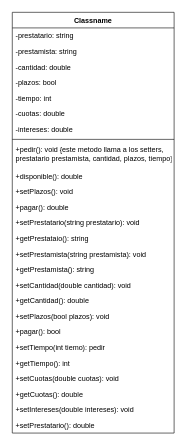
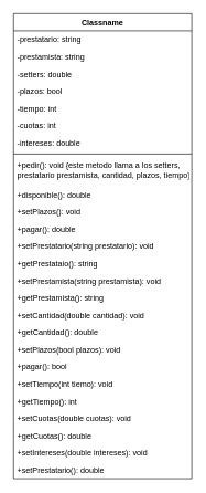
  <mxCell id="0" />
  <mxCell id="1" parent="0" />
  <mxCell id="2" value="Classname" style="swimlane;fontStyle=1;align=center;verticalAlign=top;childLayout=stackLayout;horizontal=1;startSize=26;horizontalStack=0;resizeParent=1;resizeParentMax=0;resizeLast=0;collapsible=1;marginBottom=0;" vertex="1" parent="1"><mxGeometry x="20" y="20" width="270" height="702" as="geometry" /></mxCell>
  <mxCell id="3" value="-prestatario: string  " style="text;strokeColor=none;fillColor=none;align=left;verticalAlign=top;spacingLeft=4;spacingRight=4;overflow=hidden;rotatable=0;points=[[0,0.5],[1,0.5]];portConstraint=eastwest;" vertex="1" parent="2"><mxGeometry y="26" width="270" height="26" as="geometry" /></mxCell>
  <mxCell id="4" value="-prestamista: string" style="text;strokeColor=none;fillColor=none;align=left;verticalAlign=top;spacingLeft=4;spacingRight=4;overflow=hidden;rotatable=0;points=[[0,0.5],[1,0.5]];portConstraint=eastwest;" vertex="1" parent="2"><mxGeometry y="52" width="270" height="26" as="geometry" /></mxCell>
- <mxCell id="5" value="-cantidad: double" style="text;strokeColor=none;fillColor=none;align=left;verticalAlign=top;spacingLeft=4;spacingRight=4;overflow=hidden;rotatable=0;points=[[0,0.5],[1,0.5]];portConstraint=eastwest;" vertex="1" parent="2"><mxGeometry y="78" width="270" height="26" as="geometry" /></mxCell>
+ <mxCell id="5" value="-setters: double" style="text;strokeColor=none;fillColor=none;align=left;verticalAlign=top;spacingLeft=4;spacingRight=4;overflow=hidden;rotatable=0;points=[[0,0.5],[1,0.5]];portConstraint=eastwest;" vertex="1" parent="2"><mxGeometry y="78" width="270" height="26" as="geometry" /></mxCell>
  <mxCell id="6" value="-plazos: bool" style="text;strokeColor=none;fillColor=none;align=left;verticalAlign=top;spacingLeft=4;spacingRight=4;overflow=hidden;rotatable=0;points=[[0,0.5],[1,0.5]];portConstraint=eastwest;" vertex="1" parent="2"><mxGeometry y="104" width="270" height="26" as="geometry" /></mxCell>
  <mxCell id="7" value="-tiempo: int" style="text;strokeColor=none;fillColor=none;align=left;verticalAlign=top;spacingLeft=4;spacingRight=4;overflow=hidden;rotatable=0;points=[[0,0.5],[1,0.5]];portConstraint=eastwest;" vertex="1" parent="2"><mxGeometry y="130" width="270" height="26" as="geometry" /></mxCell>
- <mxCell id="8" value="-cuotas: double" style="text;strokeColor=none;fillColor=none;align=left;verticalAlign=top;spacingLeft=4;spacingRight=4;overflow=hidden;rotatable=0;points=[[0,0.5],[1,0.5]];portConstraint=eastwest;" vertex="1" parent="2"><mxGeometry y="156" width="270" height="26" as="geometry" /></mxCell>
+ <mxCell id="8" value="-cuotas: int" style="text;strokeColor=none;fillColor=none;align=left;verticalAlign=top;spacingLeft=4;spacingRight=4;overflow=hidden;rotatable=0;points=[[0,0.5],[1,0.5]];portConstraint=eastwest;" vertex="1" parent="2"><mxGeometry y="156" width="270" height="26" as="geometry" /></mxCell>
  <mxCell id="9" value="-intereses: double" style="text;strokeColor=none;fillColor=none;align=left;verticalAlign=top;spacingLeft=4;spacingRight=4;overflow=hidden;rotatable=0;points=[[0,0.5],[1,0.5]];portConstraint=eastwest;" vertex="1" parent="2"><mxGeometry y="182" width="270" height="26" as="geometry" /></mxCell>
  <mxCell id="10" value="" style="line;strokeWidth=1;fillColor=none;align=left;verticalAlign=middle;spacingTop=-1;spacingLeft=3;spacingRight=3;rotatable=0;labelPosition=right;points=[];portConstraint=eastwest;strokeColor=inherit;" vertex="1" parent="2"><mxGeometry y="208" width="270" height="8" as="geometry" /></mxCell>
  <mxCell id="11" value="+pedir(): void {este metodo llama a los setters,&#10;prestatario prestamista, cantidad, plazos, tiempo}" style="text;strokeColor=none;fillColor=none;align=left;verticalAlign=top;spacingLeft=4;spacingRight=4;overflow=hidden;rotatable=0;points=[[0,0.5],[1,0.5]];portConstraint=eastwest;" vertex="1" parent="2"><mxGeometry y="216" width="270" height="44" as="geometry" /></mxCell>
  <mxCell id="12" value="+disponible(): double " style="text;strokeColor=none;fillColor=none;align=left;verticalAlign=top;spacingLeft=4;spacingRight=4;overflow=hidden;rotatable=0;points=[[0,0.5],[1,0.5]];portConstraint=eastwest;" vertex="1" parent="2"><mxGeometry y="260" width="270" height="26" as="geometry" /></mxCell>
  <mxCell id="13" value="+setPlazos(): void" style="text;strokeColor=none;fillColor=none;align=left;verticalAlign=top;spacingLeft=4;spacingRight=4;overflow=hidden;rotatable=0;points=[[0,0.5],[1,0.5]];portConstraint=eastwest;" vertex="1" parent="2"><mxGeometry y="286" width="270" height="26" as="geometry" /></mxCell>
  <mxCell id="14" value="+pagar(): double" style="text;strokeColor=none;fillColor=none;align=left;verticalAlign=top;spacingLeft=4;spacingRight=4;overflow=hidden;rotatable=0;points=[[0,0.5],[1,0.5]];portConstraint=eastwest;" vertex="1" parent="2"><mxGeometry y="312" width="270" height="26" as="geometry" /></mxCell>
  <mxCell id="15" value="+setPrestatario(string prestatario): void" style="text;strokeColor=none;fillColor=none;align=left;verticalAlign=top;spacingLeft=4;spacingRight=4;overflow=hidden;rotatable=0;points=[[0,0.5],[1,0.5]];portConstraint=eastwest;" vertex="1" parent="2"><mxGeometry y="338" width="270" height="26" as="geometry" /></mxCell>
  <mxCell id="16" value="+getPrestataio(): string" style="text;strokeColor=none;fillColor=none;align=left;verticalAlign=top;spacingLeft=4;spacingRight=4;overflow=hidden;rotatable=0;points=[[0,0.5],[1,0.5]];portConstraint=eastwest;" vertex="1" parent="2"><mxGeometry y="364" width="270" height="26" as="geometry" /></mxCell>
  <mxCell id="17" value="+setPrestamista(string prestamista): void" style="text;strokeColor=none;fillColor=none;align=left;verticalAlign=top;spacingLeft=4;spacingRight=4;overflow=hidden;rotatable=0;points=[[0,0.5],[1,0.5]];portConstraint=eastwest;" vertex="1" parent="2"><mxGeometry y="390" width="270" height="26" as="geometry" /></mxCell>
  <mxCell id="18" value="+getPrestamista(): string" style="text;strokeColor=none;fillColor=none;align=left;verticalAlign=top;spacingLeft=4;spacingRight=4;overflow=hidden;rotatable=0;points=[[0,0.5],[1,0.5]];portConstraint=eastwest;" vertex="1" parent="2"><mxGeometry y="416" width="270" height="26" as="geometry" /></mxCell>
  <mxCell id="19" value="+setCantidad(double cantidad): void" style="text;strokeColor=none;fillColor=none;align=left;verticalAlign=top;spacingLeft=4;spacingRight=4;overflow=hidden;rotatable=0;points=[[0,0.5],[1,0.5]];portConstraint=eastwest;" vertex="1" parent="2"><mxGeometry y="442" width="270" height="26" as="geometry" /></mxCell>
  <mxCell id="20" value="+getCantidad(): double" style="text;strokeColor=none;fillColor=none;align=left;verticalAlign=top;spacingLeft=4;spacingRight=4;overflow=hidden;rotatable=0;points=[[0,0.5],[1,0.5]];portConstraint=eastwest;" vertex="1" parent="2"><mxGeometry y="468" width="270" height="26" as="geometry" /></mxCell>
  <mxCell id="21" value="+setPlazos(bool plazos): void" style="text;strokeColor=none;fillColor=none;align=left;verticalAlign=top;spacingLeft=4;spacingRight=4;overflow=hidden;rotatable=0;points=[[0,0.5],[1,0.5]];portConstraint=eastwest;" vertex="1" parent="2"><mxGeometry y="494" width="270" height="26" as="geometry" /></mxCell>
  <mxCell id="22" value="+pagar(): bool" style="text;strokeColor=none;fillColor=none;align=left;verticalAlign=top;spacingLeft=4;spacingRight=4;overflow=hidden;rotatable=0;points=[[0,0.5],[1,0.5]];portConstraint=eastwest;" vertex="1" parent="2"><mxGeometry y="520" width="270" height="26" as="geometry" /></mxCell>
- <mxCell id="23" value="+setTiempo(int tiemo): pedir" style="text;strokeColor=none;fillColor=none;align=left;verticalAlign=top;spacingLeft=4;spacingRight=4;overflow=hidden;rotatable=0;points=[[0,0.5],[1,0.5]];portConstraint=eastwest;" vertex="1" parent="2"><mxGeometry y="546" width="270" height="26" as="geometry" /></mxCell>
+ <mxCell id="23" value="+setTiempo(int tiemo): void" style="text;strokeColor=none;fillColor=none;align=left;verticalAlign=top;spacingLeft=4;spacingRight=4;overflow=hidden;rotatable=0;points=[[0,0.5],[1,0.5]];portConstraint=eastwest;" vertex="1" parent="2"><mxGeometry y="546" width="270" height="26" as="geometry" /></mxCell>
  <mxCell id="24" value="+getTiempo(): int" style="text;strokeColor=none;fillColor=none;align=left;verticalAlign=top;spacingLeft=4;spacingRight=4;overflow=hidden;rotatable=0;points=[[0,0.5],[1,0.5]];portConstraint=eastwest;" vertex="1" parent="2"><mxGeometry y="572" width="270" height="26" as="geometry" /></mxCell>
  <mxCell id="25" value="+setCuotas(double cuotas): void" style="text;strokeColor=none;fillColor=none;align=left;verticalAlign=top;spacingLeft=4;spacingRight=4;overflow=hidden;rotatable=0;points=[[0,0.5],[1,0.5]];portConstraint=eastwest;" vertex="1" parent="2"><mxGeometry y="598" width="270" height="26" as="geometry" /></mxCell>
  <mxCell id="26" value="+getCuotas(): double" style="text;strokeColor=none;fillColor=none;align=left;verticalAlign=top;spacingLeft=4;spacingRight=4;overflow=hidden;rotatable=0;points=[[0,0.5],[1,0.5]];portConstraint=eastwest;" vertex="1" parent="2"><mxGeometry y="624" width="270" height="26" as="geometry" /></mxCell>
  <mxCell id="27" value="+setIntereses(double intereses): void" style="text;strokeColor=none;fillColor=none;align=left;verticalAlign=top;spacingLeft=4;spacingRight=4;overflow=hidden;rotatable=0;points=[[0,0.5],[1,0.5]];portConstraint=eastwest;" vertex="1" parent="2"><mxGeometry y="650" width="270" height="26" as="geometry" /></mxCell>
  <mxCell id="28" value="+setPrestatario(): double" style="text;strokeColor=none;fillColor=none;align=left;verticalAlign=top;spacingLeft=4;spacingRight=4;overflow=hidden;rotatable=0;points=[[0,0.5],[1,0.5]];portConstraint=eastwest;" vertex="1" parent="2"><mxGeometry y="676" width="270" height="26" as="geometry" /></mxCell>
